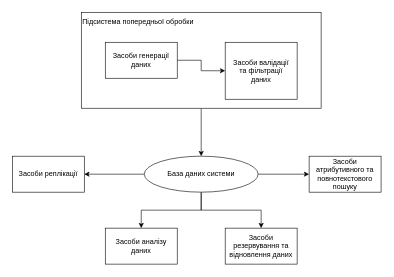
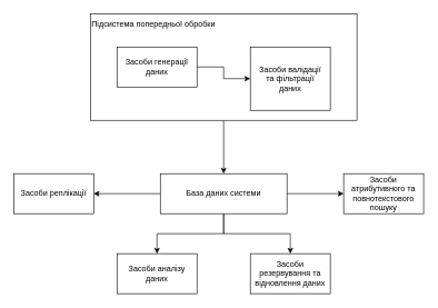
  <mxCell id="0" />
  <mxCell id="1" parent="0" />
  <mxCell id="2" style="edgeStyle=orthogonalEdgeStyle;rounded=0;orthogonalLoop=1;jettySize=auto;html=1;entryX=0.5;entryY=0;entryDx=0;entryDy=0;" edge="1" parent="1" source="3" target="11"><mxGeometry relative="1" as="geometry" /></mxCell>
  <mxCell id="3" value="Підсистема попередньої обробки&lt;br&gt;&lt;br&gt;&lt;br&gt;&lt;br&gt;&lt;br&gt;&lt;br&gt;&lt;br&gt;&lt;br&gt;&lt;br&gt;&lt;br&gt;" style="rounded=0;whiteSpace=wrap;html=1;align=left;" vertex="1" parent="1"><mxGeometry x="135" y="20" width="400" height="160" as="geometry" /></mxCell>
  <mxCell id="4" value="" style="edgeStyle=orthogonalEdgeStyle;rounded=0;orthogonalLoop=1;jettySize=auto;html=1;" edge="1" parent="1" source="5" target="6"><mxGeometry relative="1" as="geometry" /></mxCell>
  <mxCell id="5" value="Засоби генерації&lt;br&gt;даних" style="rounded=0;whiteSpace=wrap;html=1;" vertex="1" parent="1"><mxGeometry x="175" y="70" width="120" height="60" as="geometry" /></mxCell>
  <mxCell id="6" value="Засоби валідації&lt;br&gt;та фільтрації&lt;br&gt;даних" style="rounded=0;whiteSpace=wrap;html=1;" vertex="1" parent="1"><mxGeometry x="375" y="70" width="120" height="95" as="geometry" /></mxCell>
  <mxCell id="7" style="edgeStyle=orthogonalEdgeStyle;rounded=0;orthogonalLoop=1;jettySize=auto;html=1;" edge="1" parent="1" source="11" target="12"><mxGeometry relative="1" as="geometry" /></mxCell>
  <mxCell id="8" style="edgeStyle=orthogonalEdgeStyle;rounded=0;orthogonalLoop=1;jettySize=auto;html=1;" edge="1" parent="1" source="11" target="15"><mxGeometry relative="1" as="geometry" /></mxCell>
  <mxCell id="9" style="edgeStyle=orthogonalEdgeStyle;rounded=0;orthogonalLoop=1;jettySize=auto;html=1;" edge="1" parent="1" source="11" target="13"><mxGeometry relative="1" as="geometry" /></mxCell>
  <mxCell id="10" style="edgeStyle=orthogonalEdgeStyle;rounded=0;orthogonalLoop=1;jettySize=auto;html=1;" edge="1" parent="1" source="11" target="14"><mxGeometry relative="1" as="geometry" /></mxCell>
- <mxCell id="11" value="База даних системи" style="ellipse;whiteSpace=wrap;html=1;" vertex="1" parent="1"><mxGeometry x="240" y="260" width="190" height="60" as="geometry" /></mxCell>
+ <mxCell id="11" value="База даних системи" style="rounded=0;whiteSpace=wrap;html=1;" vertex="1" parent="1"><mxGeometry x="240" y="260" width="190" height="60" as="geometry" /></mxCell>
  <mxCell id="12" value="Засоби реплікації" style="rounded=0;whiteSpace=wrap;html=1;" vertex="1" parent="1"><mxGeometry x="20" y="260" width="120" height="60" as="geometry" /></mxCell>
  <mxCell id="13" value="Засоби аналізу&lt;br&gt;даних" style="rounded=0;whiteSpace=wrap;html=1;" vertex="1" parent="1"><mxGeometry x="175" y="380" width="120" height="60" as="geometry" /></mxCell>
  <mxCell id="14" value="Засоби резервування та відновлення даних" style="rounded=0;whiteSpace=wrap;html=1;" vertex="1" parent="1"><mxGeometry x="375" y="380" width="120" height="60" as="geometry" /></mxCell>
  <mxCell id="15" value="Засоби атрибутивного та повнотекстового пошуку" style="rounded=0;whiteSpace=wrap;html=1;" vertex="1" parent="1"><mxGeometry x="515" y="260" width="120" height="60" as="geometry" /></mxCell>
